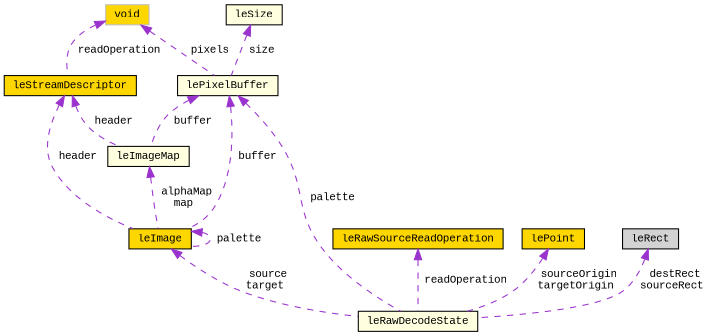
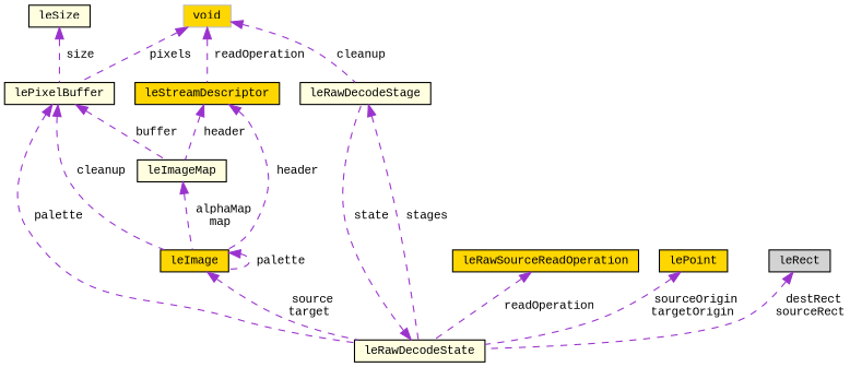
  digraph {
    fontname="Liberation Mono"
    node [color=black fillcolor=lightyellow fontname="Liberation Mono" fontsize=10 shape=record style=filled]
    edge [color=darkorchid3 dir=back fontname="Liberation Mono" fontsize=10 labelfontname=Helvetica labelfontsize=10 style=dashed]
+   n1 [height=0.2 label=leRawDecodeStage width=0.4]
    n2 [height=0.2 label=leRawDecodeState width=0.4]
    n3 [color=grey75 fillcolor=gold height=0.2 label=void width=0.4]
    n4 [height=0.2 label=lePixelBuffer width=0.4]
    n5 [fillcolor=gold height=0.2 label=leStreamDescriptor width=0.4]
    n6 [fillcolor=gold height=0.2 label=leImage width=0.4]
    n7 [height=0.2 label=leImageMap width=0.4]
    n8 [height=0.2 label=leSize width=0.4]
    n9 [fillcolor=gold height=0.2 label=leRawSourceReadOperation width=0.4]
    n10 [fillcolor=gold height=0.2 label=lePoint width=0.4]
    n11 [fillcolor=lightgrey height=0.2 label=leRect width=0.4]
+   n1 -> n2 [label=" stages"]
+   n2 -> n1 [label=" state"]
+   n3 -> n1 [label=" cleanup"]
    n3 -> n4 [label=" pixels"]
    n3 -> n5 [label=" readOperation"]
    n4 -> n2 [label=" palette"]
-   n4 -> n6 [label=" buffer"]
+   n4 -> n6 [label=" cleanup"]
    n4 -> n7 [label=" buffer"]
    n5 -> n6 [label=" header"]
    n5 -> n7 [label=" header"]
    n6 -> n2 [label=" source\ntarget"]
    n6 -> n6 [label=" palette"]
    n7 -> n6 [label=" alphaMap\nmap"]
    n8 -> n4 [label=" size"]
    n9 -> n2 [label=" readOperation"]
    n10 -> n2 [label=" sourceOrigin\ntargetOrigin"]
    n11 -> n2 [label=" destRect\nsourceRect"]
  }
